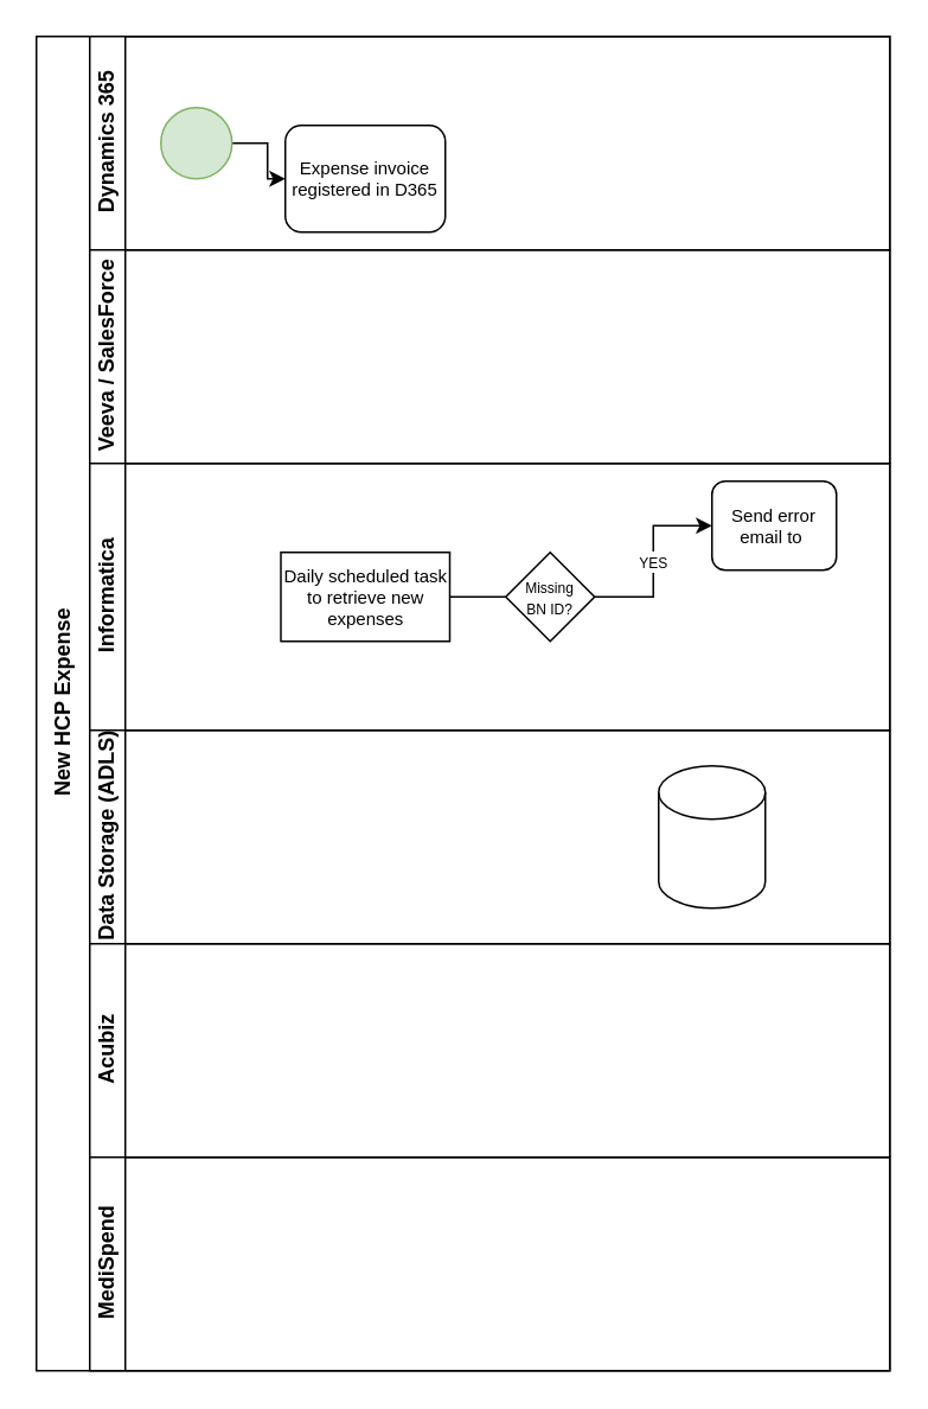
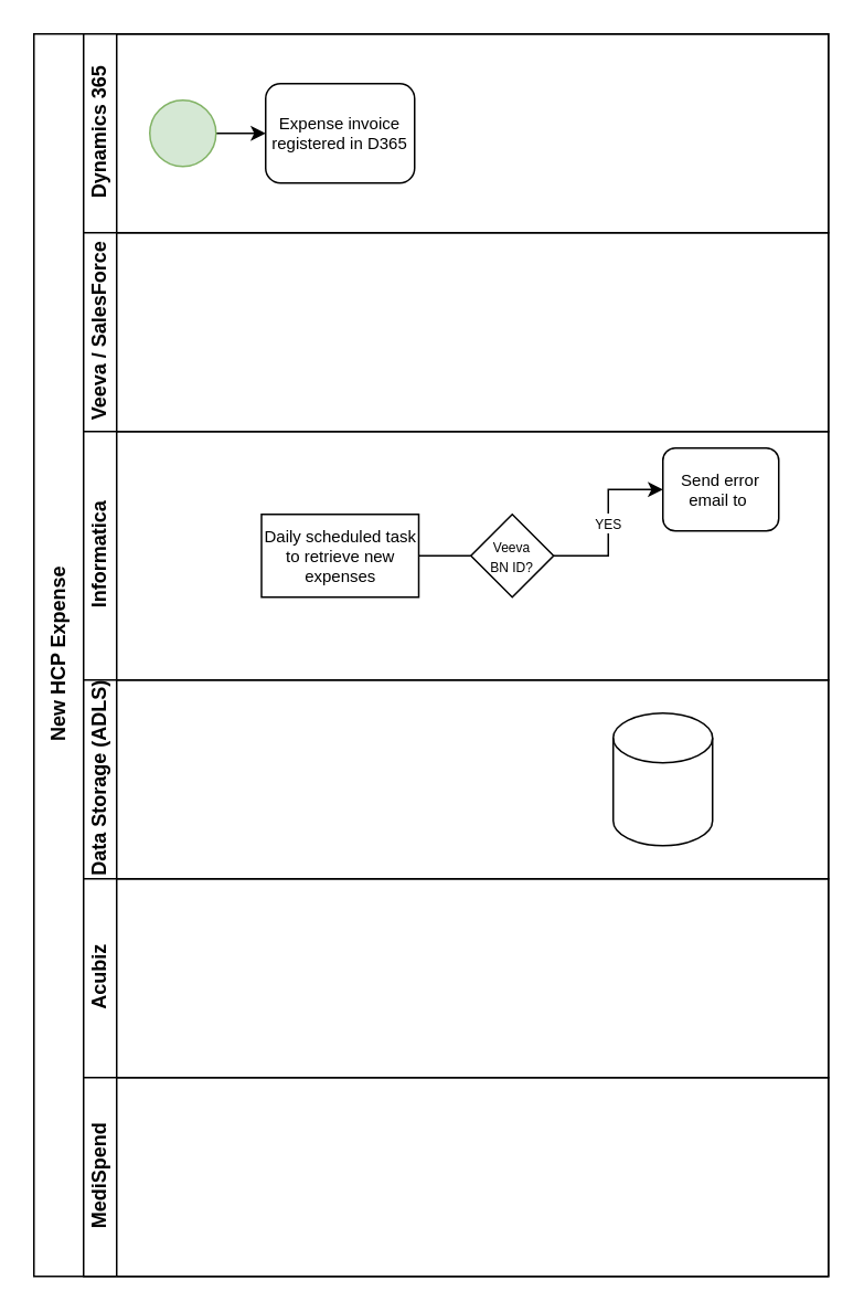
  <mxCell id="0" />
  <mxCell id="1" parent="0" />
  <mxCell id="2" value="New HCP Expense" style="swimlane;html=1;childLayout=stackLayout;resizeParent=1;resizeParentMax=0;horizontal=0;startSize=30;horizontalStack=0;" parent="1" vertex="1"><mxGeometry x="20" y="20" width="480" height="750" as="geometry" /></mxCell>
  <mxCell id="3" value="Dynamics 365" style="swimlane;html=1;startSize=20;horizontal=0;" parent="2" vertex="1"><mxGeometry x="30" width="450" height="120" as="geometry" /></mxCell>
  <mxCell id="4" value="" style="edgeStyle=orthogonalEdgeStyle;rounded=0;orthogonalLoop=1;jettySize=auto;html=1;entryX=0;entryY=0.5;entryDx=0;entryDy=0;" parent="3" source="5" target="6" edge="1"><mxGeometry relative="1" as="geometry"><mxPoint x="120" y="60.0" as="targetPoint" /></mxGeometry></mxCell>
  <mxCell id="5" value="" style="ellipse;whiteSpace=wrap;html=1;fillColor=#d5e8d4;strokeColor=#82b366;" parent="3" vertex="1"><mxGeometry x="40" y="40" width="40" height="40" as="geometry" /></mxCell>
- <mxCell id="6" value="Expense invoice registered in D365" style="rounded=1;whiteSpace=wrap;html=1;fontSize=10;" vertex="1" parent="3"><mxGeometry x="110" y="50" width="90" height="60" as="geometry" /></mxCell>
+ <mxCell id="6" value="Expense invoice registered in D365" style="rounded=1;whiteSpace=wrap;html=1;fontSize=10;" vertex="1" parent="3"><mxGeometry x="110" y="30" width="90" height="60" as="geometry" /></mxCell>
  <mxCell id="7" value="Veeva / SalesForce" style="swimlane;html=1;startSize=20;horizontal=0;" parent="2" vertex="1"><mxGeometry x="30" y="120" width="450" height="120" as="geometry" /></mxCell>
  <mxCell id="8" value="Informatica" style="swimlane;html=1;startSize=20;horizontal=0;" parent="2" vertex="1"><mxGeometry x="30" y="240" width="450" height="150" as="geometry" /></mxCell>
  <mxCell id="9" value="&lt;span style=&quot;font-size: 8px;&quot;&gt;YES&lt;/span&gt;" style="edgeStyle=orthogonalEdgeStyle;rounded=0;orthogonalLoop=1;jettySize=auto;html=1;exitX=1;exitY=0.5;exitDx=0;exitDy=0;entryX=0;entryY=0.5;entryDx=0;entryDy=0;fontSize=10;" edge="1" parent="8" source="10" target="13"><mxGeometry relative="1" as="geometry" /></mxCell>
- <mxCell id="10" value="&lt;font style=&quot;font-size: 8px;&quot;&gt;Missing &lt;br&gt;BN ID?&lt;/font&gt;" style="rhombus;whiteSpace=wrap;html=1;fontSize=10;" vertex="1" parent="8"><mxGeometry x="234" y="50" width="50" height="50" as="geometry" /></mxCell>
+ <mxCell id="10" value="&lt;font style=&quot;font-size: 8px;&quot;&gt;Veeva &lt;br&gt;BN ID?&lt;/font&gt;" style="rhombus;whiteSpace=wrap;html=1;fontSize=10;" vertex="1" parent="8"><mxGeometry x="234" y="50" width="50" height="50" as="geometry" /></mxCell>
  <mxCell id="11" style="edgeStyle=orthogonalEdgeStyle;rounded=0;orthogonalLoop=1;jettySize=auto;html=1;fontSize=10;entryX=0;entryY=0.5;entryDx=0;entryDy=0;exitX=1;exitY=0.5;exitDx=0;exitDy=0;endArrow=none;" edge="1" parent="8" source="12" target="10"><mxGeometry relative="1" as="geometry"><mxPoint x="215" y="60.034" as="sourcePoint" /><mxPoint x="330" y="20" as="targetPoint" /></mxGeometry></mxCell>
  <mxCell id="12" value="Daily scheduled task to retrieve new expenses" style="whiteSpace=wrap;html=1;fontSize=10;rounded=0;" vertex="1" parent="8"><mxGeometry x="107.5" y="50" width="95" height="50" as="geometry" /></mxCell>
  <mxCell id="13" value="Send error email to&amp;nbsp;" style="rounded=1;whiteSpace=wrap;html=1;fontSize=10;" vertex="1" parent="8"><mxGeometry x="350" y="10" width="70" height="50" as="geometry" /></mxCell>
  <mxCell id="14" value="Data Storage (ADLS)" style="swimlane;html=1;startSize=20;horizontal=0;" vertex="1" parent="2"><mxGeometry x="30" y="390" width="450" height="120" as="geometry" /></mxCell>
  <mxCell id="15" value="" style="shape=cylinder3;whiteSpace=wrap;html=1;boundedLbl=1;backgroundOutline=1;size=15;fontSize=10;" vertex="1" parent="14"><mxGeometry x="320" y="20" width="60" height="80" as="geometry" /></mxCell>
  <mxCell id="16" value="Acubiz" style="swimlane;html=1;startSize=20;horizontal=0;" vertex="1" parent="2"><mxGeometry x="30" y="510" width="450" height="120" as="geometry" /></mxCell>
  <mxCell id="17" value="MediSpend" style="swimlane;html=1;startSize=20;horizontal=0;" vertex="1" parent="2"><mxGeometry x="30" y="630" width="450" height="120" as="geometry" /></mxCell>
